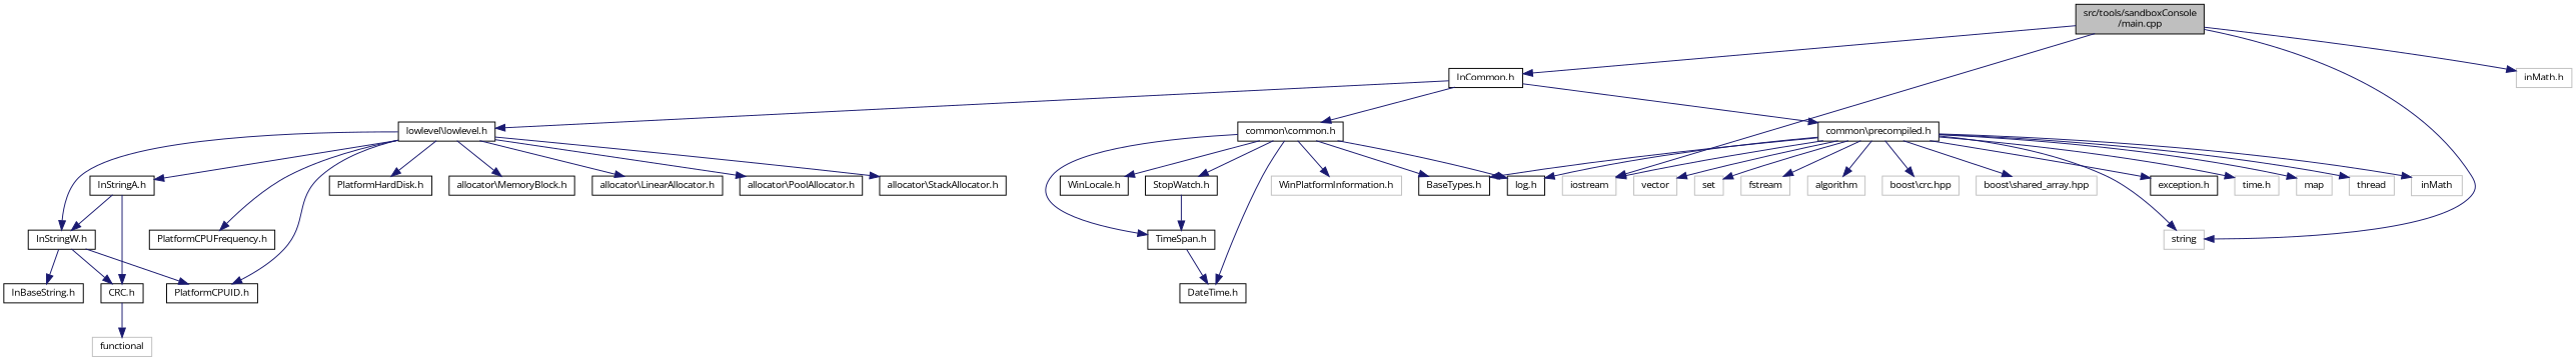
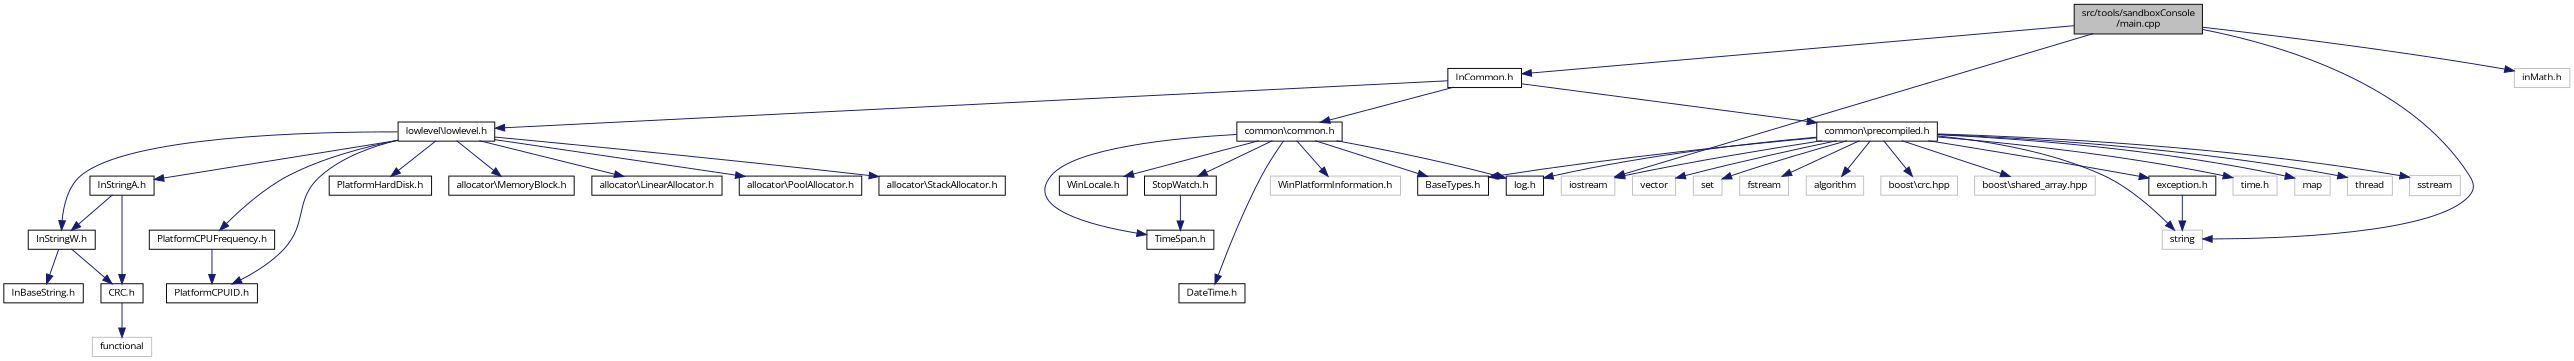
  digraph {
    fontname="Open Sans"
    node [color=black fillcolor=white fontname="Open Sans" fontsize=10 shape=record style=filled]
    edge [color=midnightblue fontname="Open Sans" fontsize=10 labelfontname=Helvetica labelfontsize=10 style=solid]
    n1 [fillcolor=grey75 fontcolor=black height=0.2 label="src/tools/sandboxConsole\l/main.cpp" width=0.4]
    n2 [height=0.2 label="InCommon.h" width=0.4]
    n3 [color=grey75 height=0.2 label=string width=0.4]
    n4 [color=grey75 height=0.2 label=iostream width=0.4]
    n5 [color=grey75 height=0.2 label="inMath.h" width=0.4]
    n6 [height=0.2 label="common\\precompiled.h" width=0.4]
    n7 [height=0.2 label="common\\common.h" width=0.4]
    n8 [height=0.2 label="lowlevel\\lowlevel.h" width=0.4]
    n9 [height=0.2 label="BaseTypes.h" width=0.4]
    n10 [height=0.2 label="exception.h" width=0.4]
    n11 [color=grey75 height=0.2 label="time.h" width=0.4]
    n12 [color=grey75 height=0.2 label=map width=0.4]
    n13 [color=grey75 height=0.2 label=thread width=0.4]
-   n14 [color=grey75 height=0.2 label=inMath width=0.4]
+   n14 [color=grey75 height=0.2 label=sstream width=0.4]
    n15 [color=grey75 height=0.2 label=vector width=0.4]
    n16 [color=grey75 height=0.2 label=set width=0.4]
    n17 [color=grey75 height=0.2 label=fstream width=0.4]
    n18 [color=grey75 height=0.2 label=algorithm width=0.4]
    n19 [color=grey75 height=0.2 label="boost\\crc.hpp" width=0.4]
    n20 [color=grey75 height=0.2 label="boost\\shared_array.hpp" width=0.4]
    n21 [height=0.2 label="log.h" width=0.4]
    n22 [color=grey75 height=0.2 label="WinPlatformInformation.h" width=0.4]
    n23 [height=0.2 label="WinLocale.h" width=0.4]
    n24 [height=0.2 label="DateTime.h" width=0.4]
    n25 [height=0.2 label="TimeSpan.h" width=0.4]
    n26 [height=0.2 label="StopWatch.h" width=0.4]
    n27 [height=0.2 label="PlatformCPUID.h" width=0.4]
    n28 [height=0.2 label="PlatformCPUFrequency.h" width=0.4]
    n29 [height=0.2 label="PlatformHardDisk.h" width=0.4]
    n30 [height=0.2 label="InStringA.h" width=0.4]
    n31 [height=0.2 label="InStringW.h" width=0.4]
    n32 [height=0.2 label="allocator\\MemoryBlock.h" width=0.4]
    n33 [height=0.2 label="allocator\\LinearAllocator.h" width=0.4]
    n34 [height=0.2 label="allocator\\PoolAllocator.h" width=0.4]
    n35 [height=0.2 label="allocator\\StackAllocator.h" width=0.4]
    n36 [height=0.2 label="CRC.h" width=0.4]
    n37 [height=0.2 label="InBaseString.h" width=0.4]
    n38 [color=grey75 height=0.2 label=functional width=0.4]
    n1 -> n2
    n1 -> n3
    n1 -> n4
    n1 -> n5
    n2 -> n6
    n2 -> n7
    n2 -> n8
    n6 -> n3
    n6 -> n4
    n6 -> n9
    n6 -> n10
    n6 -> n11
    n6 -> n12
    n6 -> n13
    n6 -> n14
    n6 -> n15
    n6 -> n16
    n6 -> n17
    n6 -> n18
    n6 -> n19
    n6 -> n20
    n6 -> n21
    n7 -> n9
    n7 -> n21
    n7 -> n22
    n7 -> n23
    n7 -> n24
    n7 -> n25
    n7 -> n26
    n8 -> n27
    n8 -> n28
    n8 -> n29
    n8 -> n30
    n8 -> n31
    n8 -> n32
    n8 -> n33
    n8 -> n34
    n8 -> n35
-   n25 -> n24
+   n10 -> n3
    n26 -> n25
-   n31 -> n27
+   n28 -> n27
    n30 -> n31
    n30 -> n36
    n31 -> n36
    n31 -> n37
    n36 -> n38
  }
